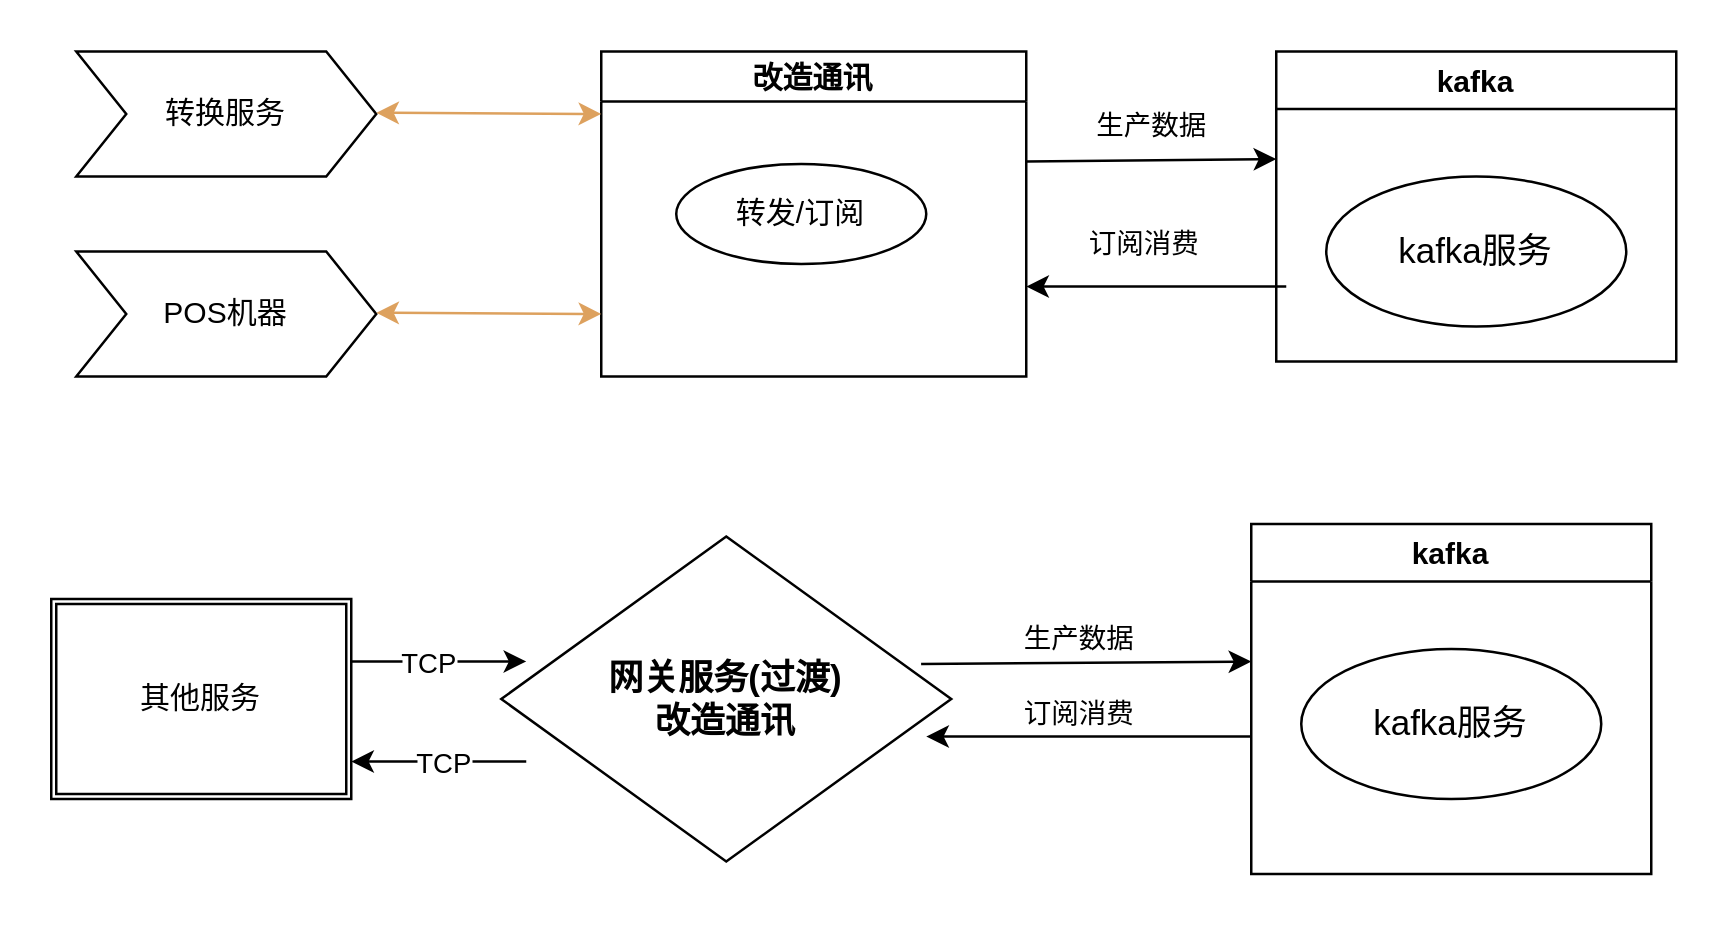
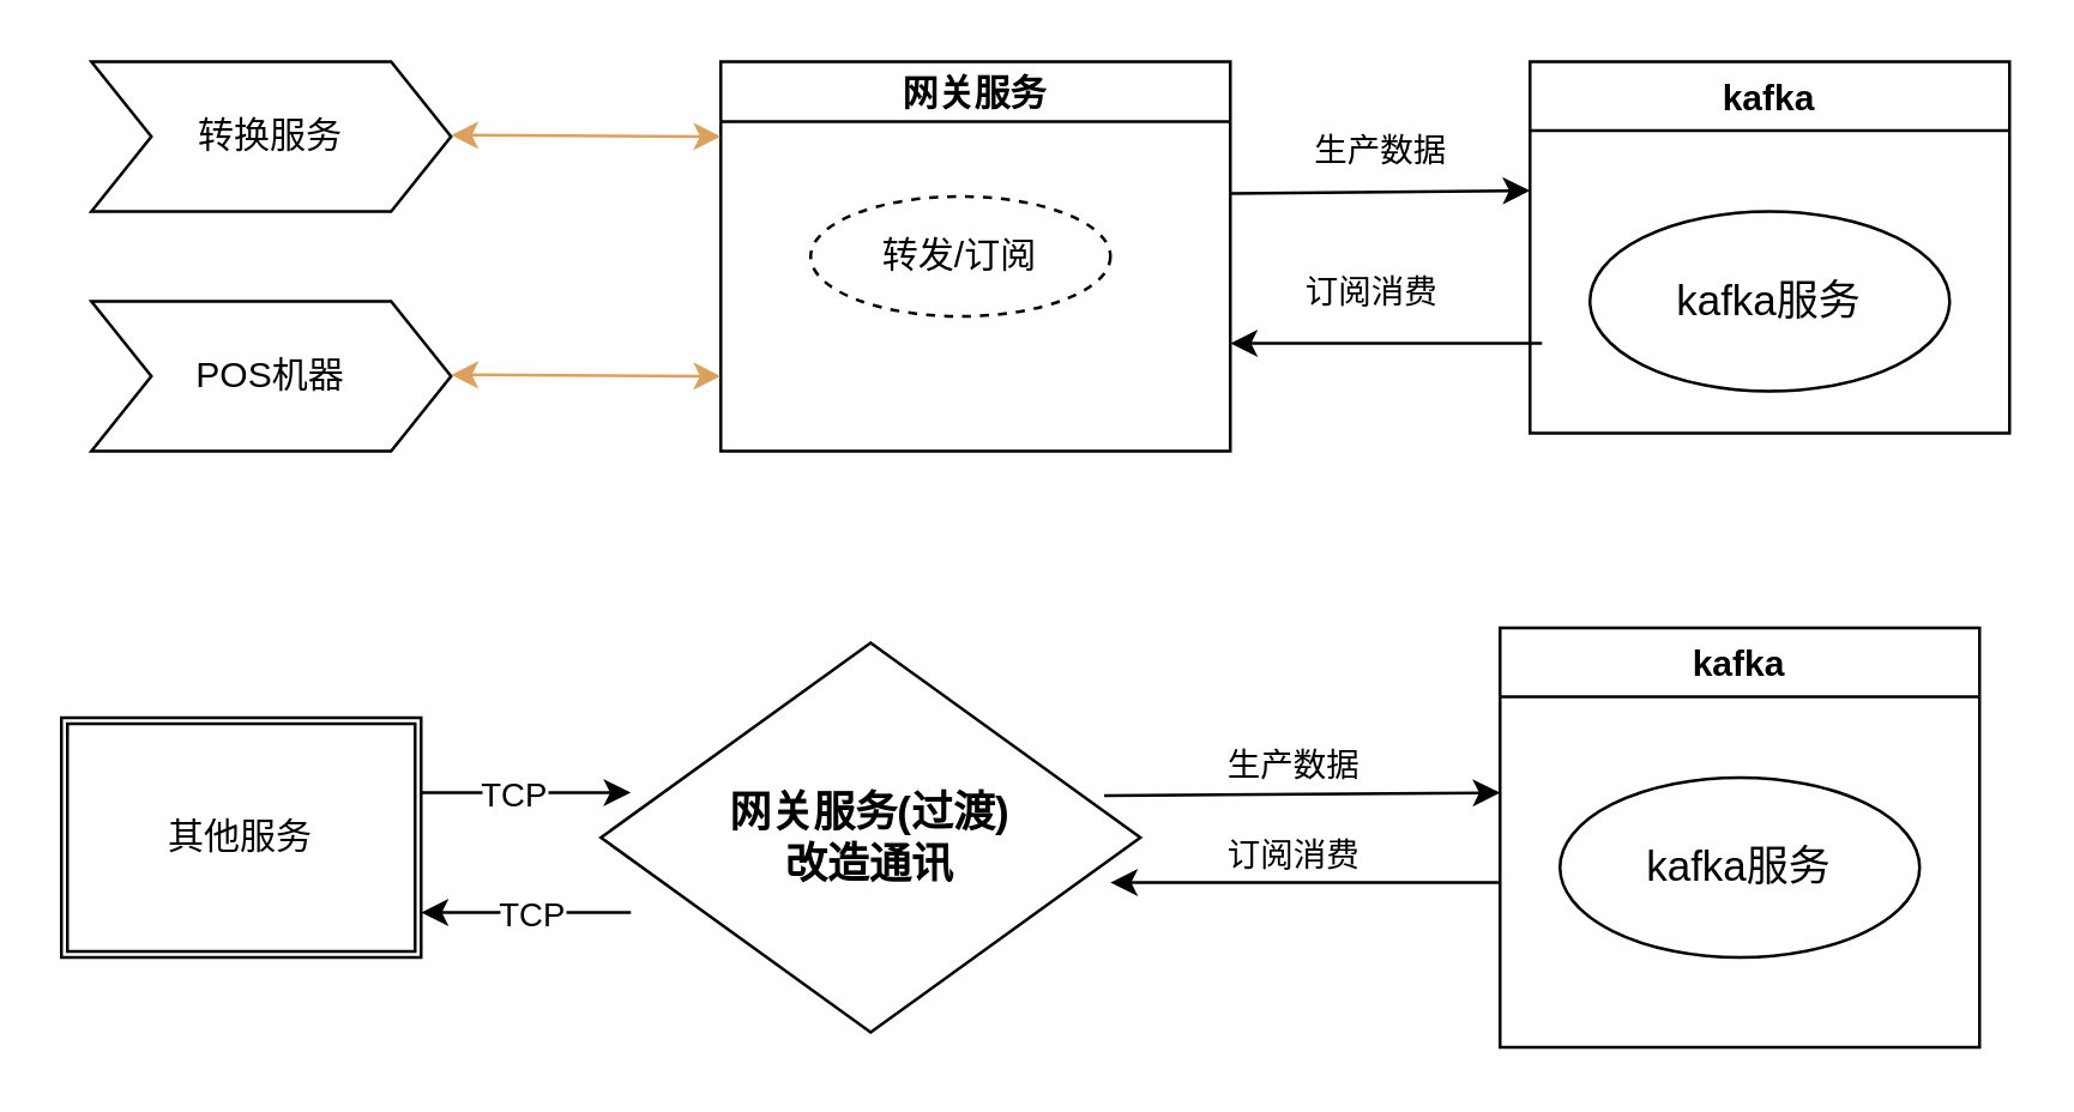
  <mxCell id="0" />
  <mxCell id="1" parent="0" />
  <mxCell id="2" value="kafka" style="swimlane;" vertex="1" parent="1"><mxGeometry x="500" y="209" width="160" height="140" as="geometry"><mxRectangle x="40" y="390" width="60" height="23" as="alternateBounds" /></mxGeometry></mxCell>
  <mxCell id="3" value="kafka服务" style="ellipse;whiteSpace=wrap;html=1;rounded=0;sketch=0;fontSize=14;" vertex="1" parent="2"><mxGeometry x="20" y="50" width="120" height="60" as="geometry" /></mxCell>
  <mxCell id="4" value="&lt;font style=&quot;font-size: 14px&quot;&gt;网关服务(过渡)&lt;br&gt;改造通讯&lt;br&gt;&lt;/font&gt;" style="rhombus;whiteSpace=wrap;html=1;fontStyle=1;startSize=23;" vertex="1" parent="1"><mxGeometry x="200" y="214" width="180" height="130" as="geometry" /></mxCell>
  <mxCell id="5" value="其他服务" style="shape=ext;double=1;rounded=0;whiteSpace=wrap;html=1;" vertex="1" parent="1"><mxGeometry x="20" y="239" width="120" height="80" as="geometry" /></mxCell>
  <mxCell id="6" value="" style="endArrow=classic;html=1;rounded=1;sketch=0;curved=0;" edge="1" parent="1"><mxGeometry width="50" height="50" relative="1" as="geometry"><mxPoint x="140" y="264" as="sourcePoint" /><mxPoint x="210" y="264" as="targetPoint" /></mxGeometry></mxCell>
  <mxCell id="7" value="&lt;font color=&quot;#000000&quot;&gt;TCP&lt;/font&gt;" style="edgeLabel;html=1;align=center;verticalAlign=middle;resizable=0;points=[];" vertex="1" connectable="0" parent="6"><mxGeometry x="-0.429" y="-3" relative="1" as="geometry"><mxPoint x="10" y="-3" as="offset" /></mxGeometry></mxCell>
  <mxCell id="8" value="" style="endArrow=classic;html=1;rounded=1;sketch=0;curved=0;" edge="1" parent="1"><mxGeometry width="50" height="50" relative="1" as="geometry"><mxPoint x="210" y="304" as="sourcePoint" /><mxPoint x="140" y="304" as="targetPoint" /></mxGeometry></mxCell>
  <mxCell id="9" value="&lt;font color=&quot;#000000&quot;&gt;TCP&lt;/font&gt;" style="edgeLabel;html=1;align=center;verticalAlign=middle;resizable=0;points=[];" vertex="1" connectable="0" parent="1"><mxGeometry x="190" y="274" as="geometry"><mxPoint x="-14" y="30" as="offset" /></mxGeometry></mxCell>
  <mxCell id="10" value="" style="endArrow=classic;html=1;rounded=1;sketch=0;curved=0;exitX=0.933;exitY=0.392;exitDx=0;exitDy=0;exitPerimeter=0;" edge="1" parent="1" source="4"><mxGeometry width="50" height="50" relative="1" as="geometry"><mxPoint x="380" y="264" as="sourcePoint" /><mxPoint x="500" y="264" as="targetPoint" /></mxGeometry></mxCell>
  <mxCell id="11" value="生产数据" style="edgeLabel;html=1;align=center;verticalAlign=middle;resizable=0;points=[];" vertex="1" connectable="0" parent="10"><mxGeometry x="-0.314" relative="1" as="geometry"><mxPoint x="47" y="-215" as="offset" /></mxGeometry></mxCell>
  <mxCell id="12" value="" style="endArrow=classic;html=1;rounded=1;sketch=0;curved=0;" edge="1" parent="1"><mxGeometry width="50" height="50" relative="1" as="geometry"><mxPoint x="500" y="294" as="sourcePoint" /><mxPoint x="370" y="294" as="targetPoint" /></mxGeometry></mxCell>
  <mxCell id="13" value="订阅消费" style="edgeLabel;html=1;align=center;verticalAlign=middle;resizable=0;points=[];" vertex="1" connectable="0" parent="1"><mxGeometry x="450" y="100" as="geometry"><mxPoint x="6" y="-4" as="offset" /></mxGeometry></mxCell>
- <mxCell id="14" value="改造通讯" style="swimlane;startSize=20;horizontal=1;containerType=tree;fillColor=#FFFFFF;strokeColor=#000000;fontColor=#000000;swimlaneFillColor=none;" vertex="1" parent="1"><mxGeometry x="240" y="20" width="170" height="130" as="geometry" /></mxCell>
- <mxCell id="15" value="转发/订阅" style="ellipse;whiteSpace=wrap;html=1;align=center;treeFolding=1;treeMoving=1;newEdgeStyle={&quot;edgeStyle&quot;:&quot;entityRelationEdgeStyle&quot;,&quot;startArrow&quot;:&quot;none&quot;,&quot;endArrow&quot;:&quot;none&quot;,&quot;segment&quot;:10,&quot;curved&quot;:1};" vertex="1" parent="14"><mxGeometry x="30" y="45" width="100" height="40" as="geometry" /></mxCell>
+ <mxCell id="14" value="网关服务" style="swimlane;startSize=20;horizontal=1;containerType=tree;fillColor=#FFFFFF;strokeColor=#000000;fontColor=#000000;swimlaneFillColor=none;" vertex="1" parent="1"><mxGeometry x="240" y="20" width="170" height="130" as="geometry" /></mxCell>
+ <mxCell id="15" value="转发/订阅" style="ellipse;whiteSpace=wrap;html=1;align=center;treeFolding=1;treeMoving=1;newEdgeStyle={&quot;edgeStyle&quot;:&quot;entityRelationEdgeStyle&quot;,&quot;startArrow&quot;:&quot;none&quot;,&quot;endArrow&quot;:&quot;none&quot;,&quot;segment&quot;:10,&quot;curved&quot;:1};dashed=1;" vertex="1" parent="14"><mxGeometry x="30" y="45" width="100" height="40" as="geometry" /></mxCell>
  <mxCell id="16" value="POS机器" style="shape=step;perimeter=stepPerimeter;whiteSpace=wrap;html=1;fixedSize=1;" vertex="1" parent="1"><mxGeometry x="30" y="100" width="120" height="50" as="geometry" /></mxCell>
  <mxCell id="17" value="转换服务" style="shape=step;perimeter=stepPerimeter;whiteSpace=wrap;html=1;fixedSize=1;" vertex="1" parent="1"><mxGeometry x="30" y="20" width="120" height="50" as="geometry" /></mxCell>
  <mxCell id="18" value="" style="endArrow=classic;startArrow=classic;html=1;rounded=0;labelBackgroundColor=#283618;strokeColor=#DDA15E;fontColor=#FEFAE0;" edge="1" parent="1"><mxGeometry width="50" height="50" relative="1" as="geometry"><mxPoint x="150" y="124.5" as="sourcePoint" /><mxPoint x="240" y="125" as="targetPoint" /></mxGeometry></mxCell>
  <mxCell id="19" value="" style="endArrow=classic;startArrow=classic;html=1;rounded=0;labelBackgroundColor=#283618;strokeColor=#DDA15E;fontColor=#FEFAE0;" edge="1" parent="1"><mxGeometry width="50" height="50" relative="1" as="geometry"><mxPoint x="150" y="44.5" as="sourcePoint" /><mxPoint x="240" y="45" as="targetPoint" /></mxGeometry></mxCell>
  <mxCell id="20" value="kafka" style="swimlane;" vertex="1" parent="1"><mxGeometry x="510" y="20" width="160" height="124" as="geometry"><mxRectangle x="40" y="390" width="60" height="23" as="alternateBounds" /></mxGeometry></mxCell>
  <mxCell id="21" value="kafka服务" style="ellipse;whiteSpace=wrap;html=1;rounded=0;sketch=0;fontSize=14;" vertex="1" parent="20"><mxGeometry x="20" y="50" width="120" height="60" as="geometry" /></mxCell>
  <mxCell id="22" value="" style="endArrow=classic;html=1;rounded=1;sketch=0;curved=0;exitX=0.933;exitY=0.392;exitDx=0;exitDy=0;exitPerimeter=0;" edge="1" parent="1"><mxGeometry width="50" height="50" relative="1" as="geometry"><mxPoint x="410" y="64" as="sourcePoint" /><mxPoint x="510" y="63" as="targetPoint" /></mxGeometry></mxCell>
  <mxCell id="23" value="" style="endArrow=classic;html=1;rounded=1;sketch=0;curved=0;" edge="1" parent="1"><mxGeometry width="50" height="50" relative="1" as="geometry"><mxPoint x="514" y="114" as="sourcePoint" /><mxPoint x="410" y="114" as="targetPoint" /></mxGeometry></mxCell>
  <mxCell id="24" value="生产数据" style="edgeLabel;html=1;align=center;verticalAlign=middle;resizable=0;points=[];" vertex="1" connectable="0" parent="1"><mxGeometry x="430" y="254" as="geometry" /></mxCell>
  <mxCell id="25" value="订阅消费" style="edgeLabel;html=1;align=center;verticalAlign=middle;resizable=0;points=[];" vertex="1" connectable="0" parent="1"><mxGeometry x="424" y="288" as="geometry"><mxPoint x="6" y="-4" as="offset" /></mxGeometry></mxCell>
